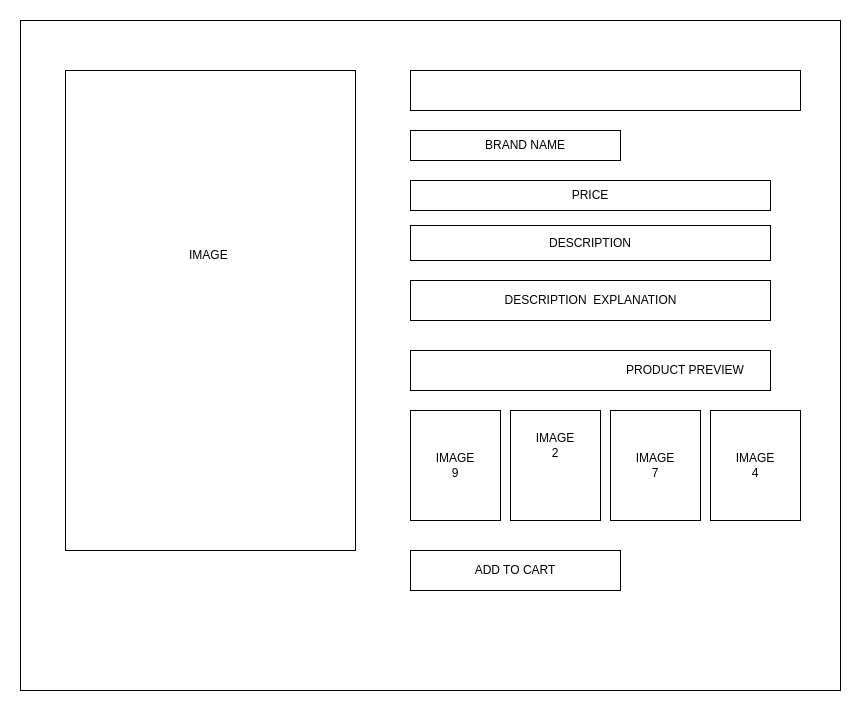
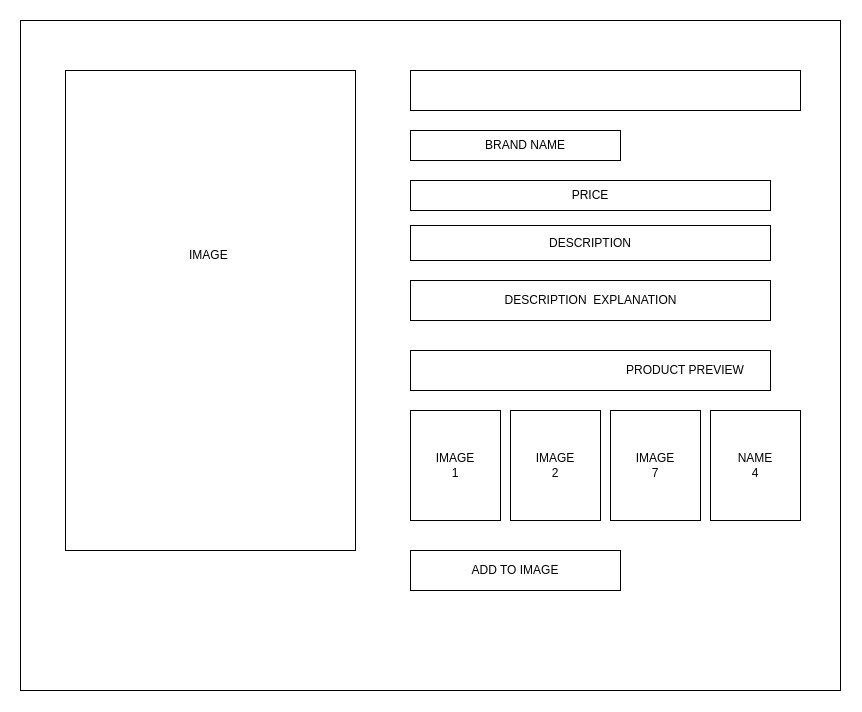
  <mxCell id="0" />
  <mxCell id="1" parent="0" />
  <mxCell id="2" value="" style="rounded=0;whiteSpace=wrap;html=1;" vertex="1" parent="1"><mxGeometry x="20" y="20" width="820" height="670" as="geometry" /></mxCell>
  <mxCell id="3" value="" style="rounded=0;whiteSpace=wrap;html=1;" vertex="1" parent="1"><mxGeometry x="65" y="70" width="290" height="480" as="geometry" /></mxCell>
  <mxCell id="4" value="IMAGE&amp;nbsp;" style="text;html=1;strokeColor=none;fillColor=none;align=center;verticalAlign=middle;whiteSpace=wrap;rounded=0;" vertex="1" parent="1"><mxGeometry x="190" y="245" width="40" height="20" as="geometry" /></mxCell>
  <mxCell id="5" value="" style="rounded=0;whiteSpace=wrap;html=1;" vertex="1" parent="1"><mxGeometry x="410" y="70" width="390" height="40" as="geometry" /></mxCell>
  <mxCell id="6" value="" style="rounded=0;whiteSpace=wrap;html=1;" vertex="1" parent="1"><mxGeometry x="410" y="130" width="210" height="30" as="geometry" /></mxCell>
  <mxCell id="7" value="BRAND NAME&lt;br&gt;" style="text;html=1;strokeColor=none;fillColor=none;align=center;verticalAlign=middle;whiteSpace=wrap;rounded=0;" vertex="1" parent="1"><mxGeometry x="480" y="135" width="90" height="20" as="geometry" /></mxCell>
  <mxCell id="8" value="" style="rounded=0;whiteSpace=wrap;html=1;" vertex="1" parent="1"><mxGeometry x="410" y="180" width="360" height="30" as="geometry" /></mxCell>
  <mxCell id="9" value="PRICE" style="text;html=1;strokeColor=none;fillColor=none;align=center;verticalAlign=middle;whiteSpace=wrap;rounded=0;" vertex="1" parent="1"><mxGeometry x="570" y="185" width="40" height="20" as="geometry" /></mxCell>
  <mxCell id="10" value="" style="rounded=0;whiteSpace=wrap;html=1;" vertex="1" parent="1"><mxGeometry x="410" y="225" width="360" height="35" as="geometry" /></mxCell>
  <mxCell id="11" value="DESCRIPTION" style="text;html=1;strokeColor=none;fillColor=none;align=center;verticalAlign=middle;whiteSpace=wrap;rounded=0;" vertex="1" parent="1"><mxGeometry x="570" y="232.5" width="40" height="20" as="geometry" /></mxCell>
  <mxCell id="12" value="" style="rounded=0;whiteSpace=wrap;html=1;" vertex="1" parent="1"><mxGeometry x="410" y="280" width="360" height="40" as="geometry" /></mxCell>
  <mxCell id="13" value="DESCRIPTION&amp;nbsp; EXPLANATION" style="text;html=1;strokeColor=none;fillColor=none;align=center;verticalAlign=middle;whiteSpace=wrap;rounded=0;" vertex="1" parent="1"><mxGeometry x="492.5" y="290" width="195" height="20" as="geometry" /></mxCell>
  <mxCell id="14" value="" style="rounded=0;whiteSpace=wrap;html=1;" vertex="1" parent="1"><mxGeometry x="410" y="350" width="360" height="40" as="geometry" /></mxCell>
  <mxCell id="15" value="PRODUCT PREVIEW" style="text;html=1;strokeColor=none;fillColor=none;align=center;verticalAlign=middle;whiteSpace=wrap;rounded=0;" vertex="1" parent="1"><mxGeometry x="620" y="360" width="130" height="20" as="geometry" /></mxCell>
  <mxCell id="16" value="" style="rounded=0;whiteSpace=wrap;html=1;" vertex="1" parent="1"><mxGeometry x="410" y="410" width="90" height="110" as="geometry" /></mxCell>
  <mxCell id="17" value="" style="rounded=0;whiteSpace=wrap;html=1;" vertex="1" parent="1"><mxGeometry x="510" y="410" width="90" height="110" as="geometry" /></mxCell>
  <mxCell id="18" value="" style="rounded=0;whiteSpace=wrap;html=1;" vertex="1" parent="1"><mxGeometry x="610" y="410" width="90" height="110" as="geometry" /></mxCell>
  <mxCell id="19" value="" style="rounded=0;whiteSpace=wrap;html=1;" vertex="1" parent="1"><mxGeometry x="710" y="410" width="90" height="110" as="geometry" /></mxCell>
- <mxCell id="20" value="IMAGE 9" style="text;html=1;strokeColor=none;fillColor=none;align=center;verticalAlign=middle;whiteSpace=wrap;rounded=0;" vertex="1" parent="1"><mxGeometry x="435" y="455" width="40" height="20" as="geometry" /></mxCell>
- <mxCell id="21" value="IMAGE 2" style="text;html=1;strokeColor=none;fillColor=none;align=center;verticalAlign=middle;whiteSpace=wrap;rounded=0;" vertex="1" parent="1"><mxGeometry x="535" y="435" width="40" height="20" as="geometry" /></mxCell>
+ <mxCell id="20" value="IMAGE 1" style="text;html=1;strokeColor=none;fillColor=none;align=center;verticalAlign=middle;whiteSpace=wrap;rounded=0;" vertex="1" parent="1"><mxGeometry x="435" y="455" width="40" height="20" as="geometry" /></mxCell>
+ <mxCell id="21" value="IMAGE 2" style="text;html=1;strokeColor=none;fillColor=none;align=center;verticalAlign=middle;whiteSpace=wrap;rounded=0;" vertex="1" parent="1"><mxGeometry x="535" y="455" width="40" height="20" as="geometry" /></mxCell>
  <mxCell id="22" value="IMAGE 7" style="text;html=1;strokeColor=none;fillColor=none;align=center;verticalAlign=middle;whiteSpace=wrap;rounded=0;" vertex="1" parent="1"><mxGeometry x="635" y="455" width="40" height="20" as="geometry" /></mxCell>
- <mxCell id="23" value="IMAGE 4" style="text;html=1;strokeColor=none;fillColor=none;align=center;verticalAlign=middle;whiteSpace=wrap;rounded=0;" vertex="1" parent="1"><mxGeometry x="735" y="455" width="40" height="20" as="geometry" /></mxCell>
+ <mxCell id="23" value="NAME 4" style="text;html=1;strokeColor=none;fillColor=none;align=center;verticalAlign=middle;whiteSpace=wrap;rounded=0;" vertex="1" parent="1"><mxGeometry x="735" y="455" width="40" height="20" as="geometry" /></mxCell>
  <mxCell id="24" value="" style="rounded=0;whiteSpace=wrap;html=1;" vertex="1" parent="1"><mxGeometry x="410" y="550" width="210" height="40" as="geometry" /></mxCell>
- <mxCell id="25" value="ADD TO CART" style="text;html=1;strokeColor=none;fillColor=none;align=center;verticalAlign=middle;whiteSpace=wrap;rounded=0;" vertex="1" parent="1"><mxGeometry x="441.25" y="560" width="147.5" height="20" as="geometry" /></mxCell>
+ <mxCell id="25" value="ADD TO IMAGE" style="text;html=1;strokeColor=none;fillColor=none;align=center;verticalAlign=middle;whiteSpace=wrap;rounded=0;" vertex="1" parent="1"><mxGeometry x="441.25" y="560" width="147.5" height="20" as="geometry" /></mxCell>
